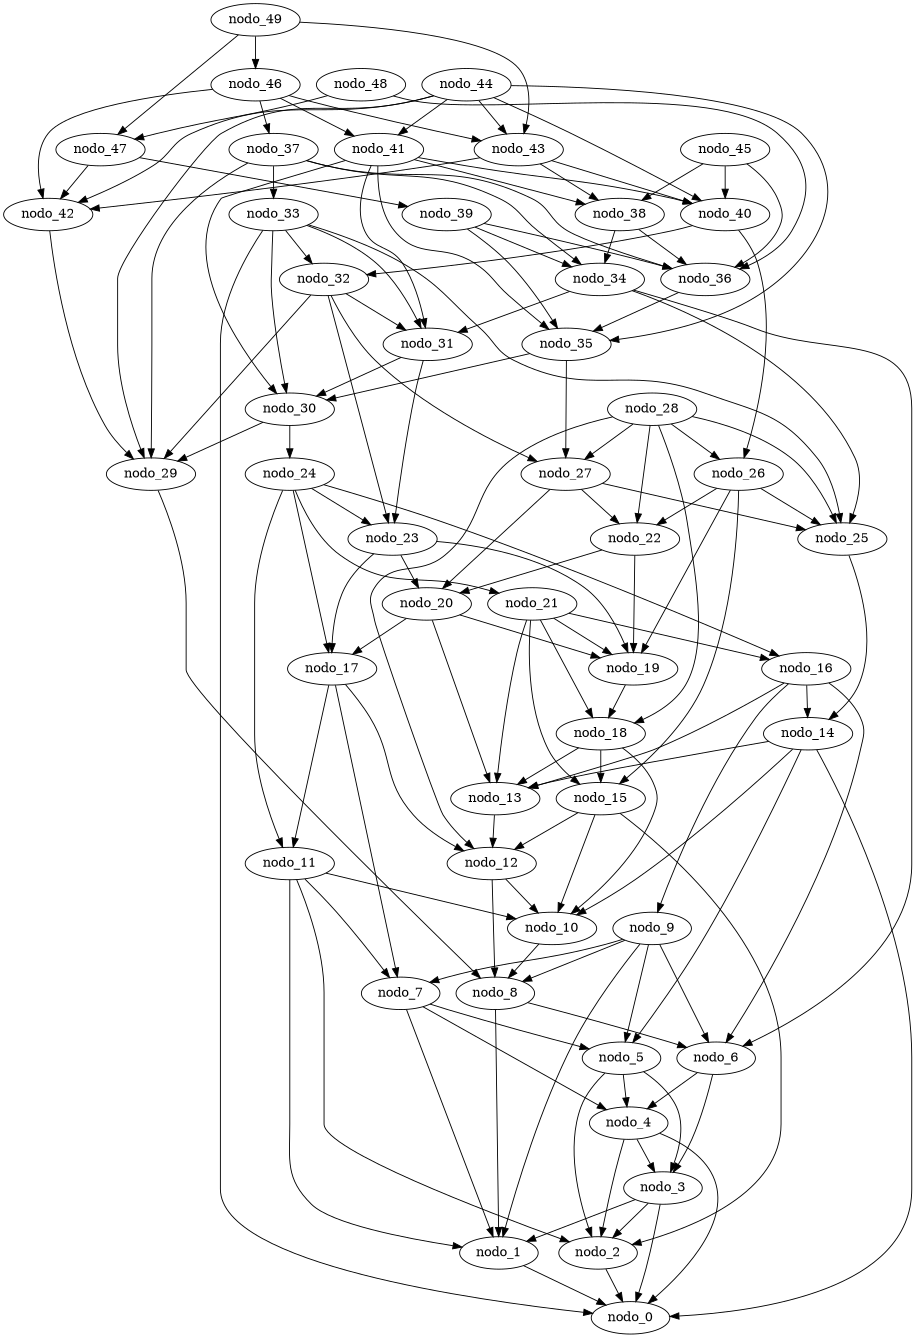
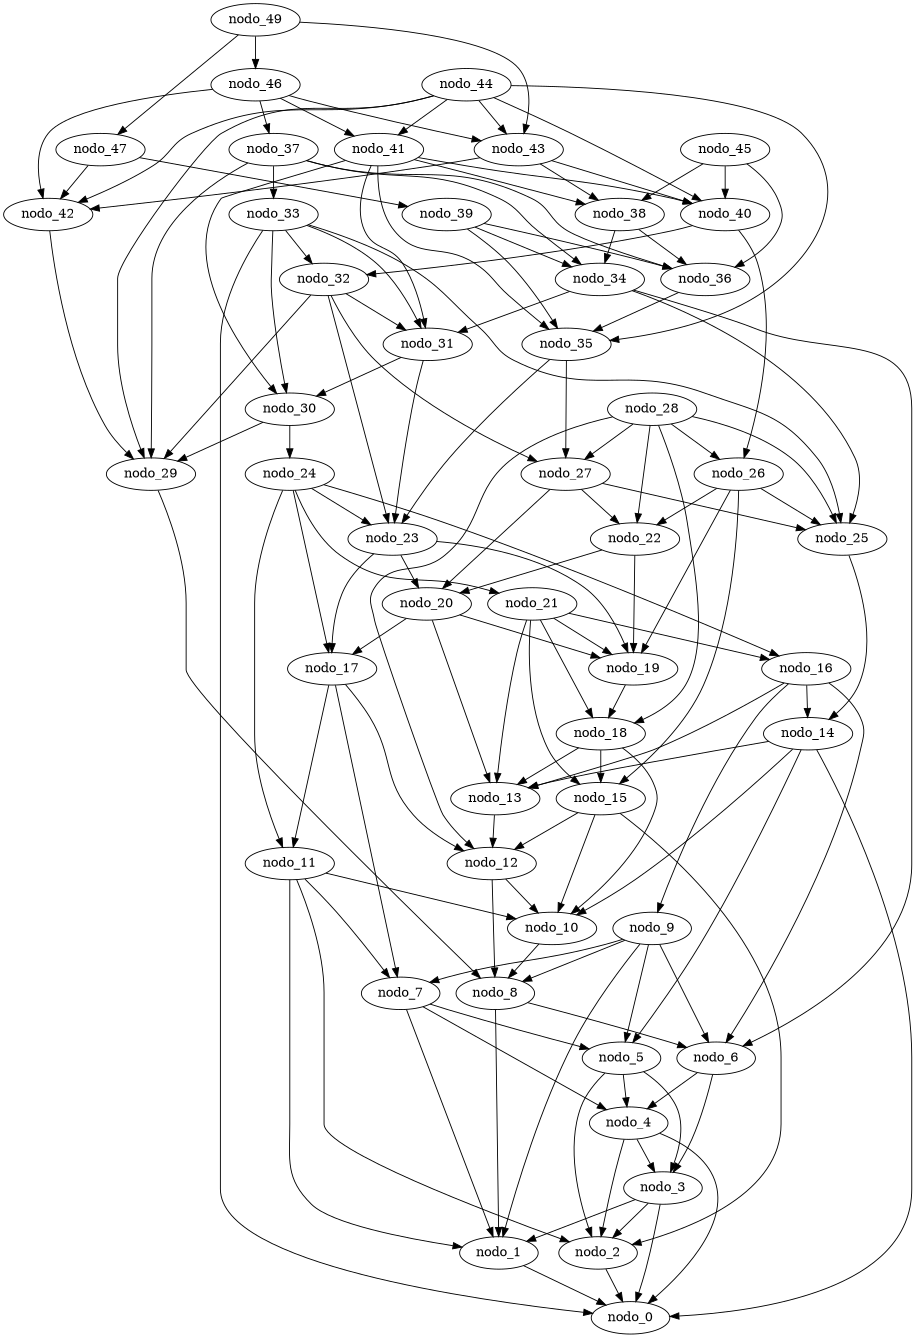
  digraph {
    nodo_1
    nodo_0
    nodo_2
    nodo_3
    nodo_4
    nodo_5
    nodo_6
    nodo_7
    nodo_8
    nodo_9
    nodo_10
    nodo_11
    nodo_12
    nodo_13
    nodo_14
    nodo_15
    nodo_16
    nodo_17
    nodo_18
    nodo_19
    nodo_20
    nodo_21
    nodo_22
    nodo_23
    nodo_24
    nodo_25
    nodo_26
    nodo_27
    nodo_28
    nodo_29
    nodo_30
    nodo_31
    nodo_32
    nodo_33
    nodo_34
    nodo_35
    nodo_36
    nodo_37
    nodo_38
    nodo_39
    nodo_40
    nodo_41
    nodo_42
    nodo_43
    nodo_44
    nodo_45
    nodo_46
    nodo_47
-   nodo_48
    nodo_49
    nodo_1 -> nodo_0
    nodo_2 -> nodo_0
    nodo_3 -> nodo_1
    nodo_3 -> nodo_0
    nodo_3 -> nodo_2
    nodo_4 -> nodo_0
    nodo_4 -> nodo_2
    nodo_4 -> nodo_3
    nodo_5 -> nodo_2
    nodo_5 -> nodo_3
    nodo_5 -> nodo_4
    nodo_6 -> nodo_3
    nodo_6 -> nodo_4
    nodo_7 -> nodo_1
    nodo_7 -> nodo_4
    nodo_7 -> nodo_5
    nodo_8 -> nodo_1
    nodo_8 -> nodo_6
    nodo_9 -> nodo_1
    nodo_9 -> nodo_5
    nodo_9 -> nodo_6
    nodo_9 -> nodo_7
    nodo_9 -> nodo_8
    nodo_10 -> nodo_8
    nodo_11 -> nodo_1
    nodo_11 -> nodo_2
    nodo_11 -> nodo_7
    nodo_11 -> nodo_10
    nodo_12 -> nodo_8
    nodo_12 -> nodo_10
    nodo_13 -> nodo_12
    nodo_14 -> nodo_0
    nodo_14 -> nodo_5
    nodo_14 -> nodo_10
    nodo_14 -> nodo_13
    nodo_15 -> nodo_2
    nodo_15 -> nodo_10
    nodo_15 -> nodo_12
    nodo_16 -> nodo_6
    nodo_16 -> nodo_9
    nodo_16 -> nodo_13
    nodo_16 -> nodo_14
    nodo_17 -> nodo_7
    nodo_17 -> nodo_11
    nodo_17 -> nodo_12
    nodo_18 -> nodo_10
    nodo_18 -> nodo_13
    nodo_18 -> nodo_15
    nodo_19 -> nodo_18
    nodo_20 -> nodo_13
    nodo_20 -> nodo_17
    nodo_20 -> nodo_19
    nodo_21 -> nodo_13
    nodo_21 -> nodo_15
    nodo_21 -> nodo_16
    nodo_21 -> nodo_18
    nodo_21 -> nodo_19
    nodo_22 -> nodo_19
    nodo_22 -> nodo_20
    nodo_23 -> nodo_17
    nodo_23 -> nodo_19
    nodo_23 -> nodo_20
    nodo_24 -> nodo_11
    nodo_24 -> nodo_16
    nodo_24 -> nodo_17
    nodo_24 -> nodo_21
    nodo_24 -> nodo_23
    nodo_25 -> nodo_14
    nodo_26 -> nodo_15
    nodo_26 -> nodo_19
    nodo_26 -> nodo_22
    nodo_26 -> nodo_25
    nodo_27 -> nodo_20
    nodo_27 -> nodo_22
    nodo_27 -> nodo_25
    nodo_28 -> nodo_12
    nodo_28 -> nodo_18
    nodo_28 -> nodo_22
    nodo_28 -> nodo_25
    nodo_28 -> nodo_26
    nodo_28 -> nodo_27
    nodo_29 -> nodo_8
    nodo_30 -> nodo_24
    nodo_30 -> nodo_29
    nodo_31 -> nodo_23
    nodo_31 -> nodo_30
    nodo_32 -> nodo_23
    nodo_32 -> nodo_27
    nodo_32 -> nodo_29
    nodo_32 -> nodo_31
    nodo_33 -> nodo_0
    nodo_33 -> nodo_25
    nodo_33 -> nodo_30
    nodo_33 -> nodo_31
    nodo_33 -> nodo_32
    nodo_34 -> nodo_6
    nodo_34 -> nodo_25
    nodo_34 -> nodo_31
    nodo_35 -> nodo_27
-   nodo_35 -> nodo_30
+   nodo_35 -> nodo_23
    nodo_36 -> nodo_35
    nodo_37 -> nodo_29
    nodo_37 -> nodo_33
    nodo_37 -> nodo_34
    nodo_37 -> nodo_36
    nodo_38 -> nodo_34
    nodo_38 -> nodo_36
    nodo_39 -> nodo_34
    nodo_39 -> nodo_35
    nodo_39 -> nodo_36
    nodo_40 -> nodo_26
    nodo_40 -> nodo_32
    nodo_41 -> nodo_30
    nodo_41 -> nodo_31
    nodo_41 -> nodo_35
    nodo_41 -> nodo_38
    nodo_41 -> nodo_40
    nodo_42 -> nodo_29
    nodo_43 -> nodo_38
    nodo_43 -> nodo_40
    nodo_43 -> nodo_42
    nodo_44 -> nodo_29
    nodo_44 -> nodo_35
    nodo_44 -> nodo_40
    nodo_44 -> nodo_41
    nodo_44 -> nodo_42
    nodo_44 -> nodo_43
    nodo_45 -> nodo_36
    nodo_45 -> nodo_38
    nodo_45 -> nodo_40
    nodo_46 -> nodo_37
    nodo_46 -> nodo_41
    nodo_46 -> nodo_42
    nodo_46 -> nodo_43
    nodo_47 -> nodo_39
    nodo_47 -> nodo_42
-   nodo_48 -> nodo_36
-   nodo_48 -> nodo_47
    nodo_49 -> nodo_43
    nodo_49 -> nodo_46
    nodo_49 -> nodo_47
  }
